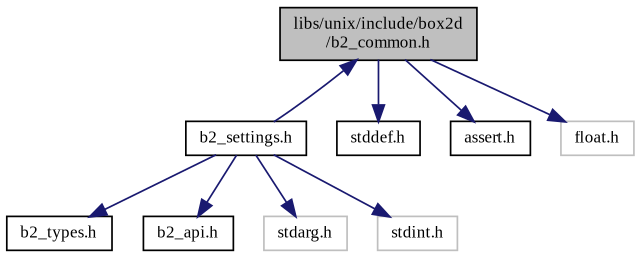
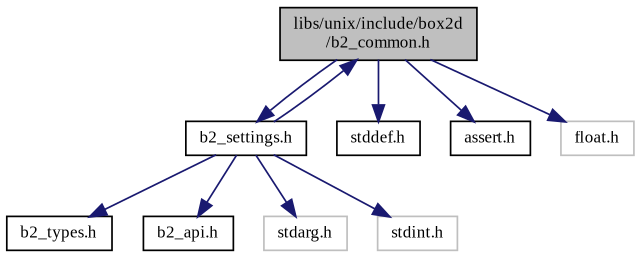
  digraph {
    fontname="Liberation Serif"
    node [color=black fillcolor=white fontname="Liberation Serif" fontsize=10 shape=record style=filled]
    edge [color=midnightblue fontname="Liberation Serif" fontsize=10 labelfontname=Helvetica labelfontsize=10 style=solid]
    n1 [fillcolor=grey75 fontcolor=black height=0.2 label="libs/unix/include/box2d\l/b2_common.h" width=0.4]
    n2 [height=0.2 label="b2_settings.h" width=0.4]
    n3 [height=0.2 label="stddef.h" width=0.4]
    n4 [height=0.2 label="assert.h" width=0.4]
    n5 [color=grey75 height=0.2 label="float.h" width=0.4]
    n6 [height=0.2 label="b2_types.h" width=0.4]
    n7 [height=0.2 label="b2_api.h" width=0.4]
    n8 [color=grey75 height=0.2 label="stdarg.h" width=0.4]
    n9 [color=grey75 height=0.2 label="stdint.h" width=0.4]
+   n1 -> n2
    n1 -> n3
    n1 -> n4
    n1 -> n5
    n2 -> n1
    n2 -> n6
    n2 -> n7
    n2 -> n8
    n2 -> n9
  }
